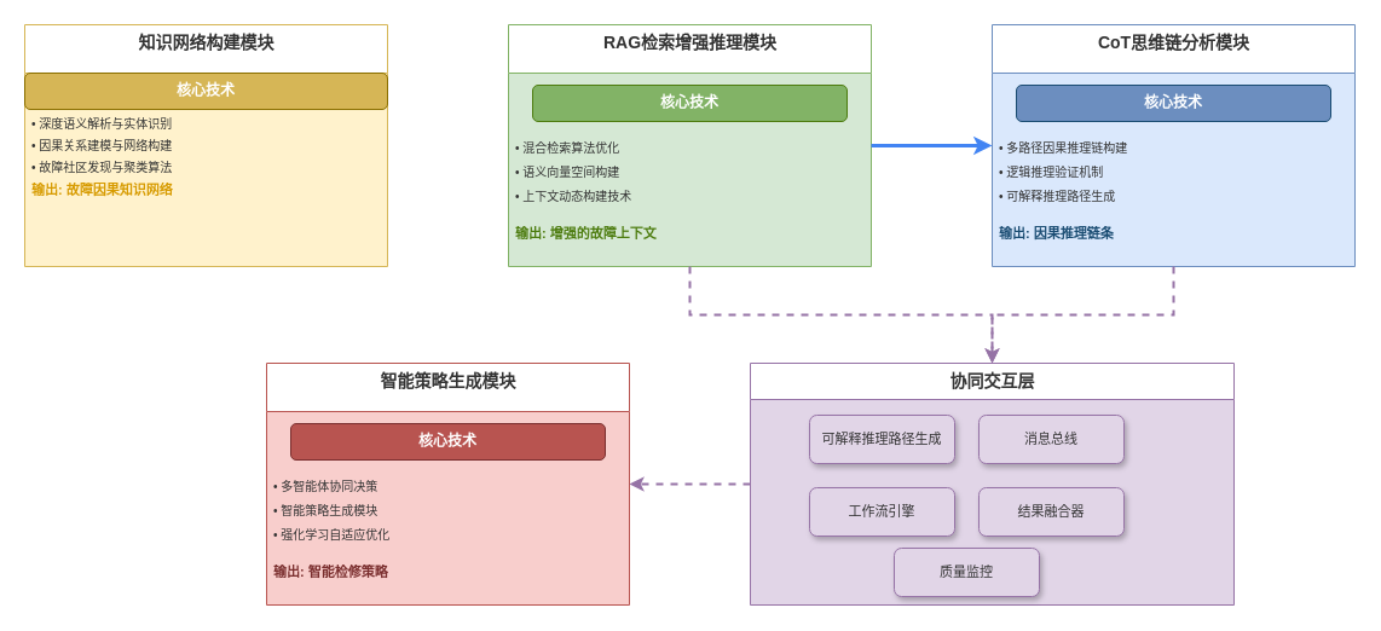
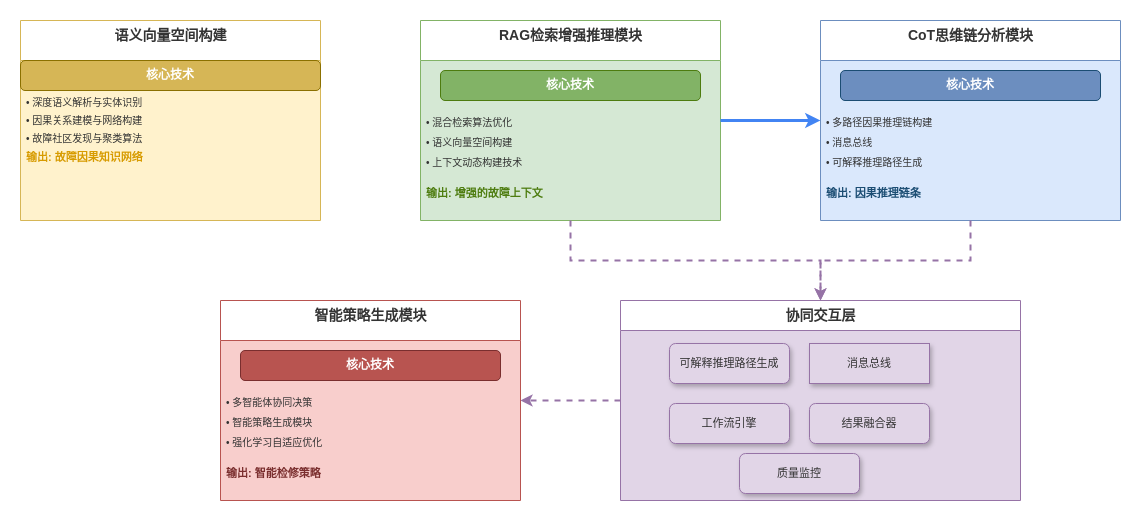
  <mxCell id="0" />
  <mxCell id="1" parent="0" />
- <mxCell id="2" value="知识网络构建模块" style="swimlane;html=1;fontStyle=1;align=center;verticalAlign=top;childLayout=stackLayout;horizontal=1;startSize=40;horizontalStack=0;resizeParent=1;resizeLast=0;collapsible=0;marginBottom=0;swimlaneFillColor=#FFF2CC;strokeColor=#D6B656;fontColor=#333333;fontSize=14;" parent="1" vertex="1"><mxGeometry x="20" y="20" width="300" height="200" as="geometry" /></mxCell>
+ <mxCell id="2" value="语义向量空间构建" style="swimlane;html=1;fontStyle=1;align=center;verticalAlign=top;childLayout=stackLayout;horizontal=1;startSize=40;horizontalStack=0;resizeParent=1;resizeLast=0;collapsible=0;marginBottom=0;swimlaneFillColor=#FFF2CC;strokeColor=#D6B656;fontColor=#333333;fontSize=14;" parent="1" vertex="1"><mxGeometry x="20" y="20" width="300" height="200" as="geometry" /></mxCell>
  <mxCell id="3" value="核心技术" style="rounded=1;whiteSpace=wrap;html=1;fillColor=#D6B656;strokeColor=#8B7000;fontColor=white;fontSize=12;fontStyle=1;" parent="2" vertex="1"><mxGeometry y="40" width="300" height="30" as="geometry" /></mxCell>
  <mxCell id="4" value="• 深度语义解析与实体识别" style="text;html=1;strokeColor=none;fillColor=none;spacingLeft=4;spacingRight=4;whiteSpace=wrap;overflow=hidden;rotatable=0;fontSize=10;fontColor=#333333;" parent="2" vertex="1"><mxGeometry y="70" width="300" height="18" as="geometry" /></mxCell>
  <mxCell id="5" value="• 因果关系建模与网络构建" style="text;html=1;strokeColor=none;fillColor=none;spacingLeft=4;spacingRight=4;whiteSpace=wrap;overflow=hidden;rotatable=0;fontSize=10;fontColor=#333333;" parent="2" vertex="1"><mxGeometry y="88" width="300" height="18" as="geometry" /></mxCell>
  <mxCell id="6" value="• 故障社区发现与聚类算法" style="text;html=1;strokeColor=none;fillColor=none;spacingLeft=4;spacingRight=4;whiteSpace=wrap;overflow=hidden;rotatable=0;fontSize=10;fontColor=#333333;" parent="2" vertex="1"><mxGeometry y="106" width="300" height="18" as="geometry" /></mxCell>
  <mxCell id="7" value="输出: 故障因果知识网络" style="text;html=1;strokeColor=none;fillColor=none;spacingLeft=4;spacingRight=4;whiteSpace=wrap;overflow=hidden;rotatable=0;fontSize=11;fontColor=#D79B00;fontStyle=1;" parent="2" vertex="1"><mxGeometry y="124" width="300" height="25" as="geometry" /></mxCell>
  <mxCell id="8" value="RAG检索增强推理模块" style="swimlane;html=1;fontStyle=1;align=center;verticalAlign=top;childLayout=stackLayout;horizontal=1;startSize=40;horizontalStack=0;resizeParent=1;resizeLast=0;collapsible=0;marginBottom=0;swimlaneFillColor=#D5E8D4;strokeColor=#82B366;fontColor=#333333;fontSize=14;" parent="1" vertex="1"><mxGeometry x="420" y="20" width="300" height="200" as="geometry" /></mxCell>
  <mxCell id="9" value="核心技术" style="rounded=1;whiteSpace=wrap;html=1;fillColor=#82B366;strokeColor=#4D7C0F;fontColor=white;fontSize=12;fontStyle=1;" parent="8" vertex="1"><mxGeometry x="20" y="50" width="260" height="30" as="geometry" /></mxCell>
  <mxCell id="10" value="• 混合检索算法优化" style="text;html=1;strokeColor=none;fillColor=none;spacingLeft=4;spacingRight=4;whiteSpace=wrap;overflow=hidden;rotatable=0;fontSize=10;fontColor=#333333;" parent="8" vertex="1"><mxGeometry y="90" width="300" height="18" as="geometry" /></mxCell>
  <mxCell id="11" value="• 语义向量空间构建" style="text;html=1;strokeColor=none;fillColor=none;spacingLeft=4;spacingRight=4;whiteSpace=wrap;overflow=hidden;rotatable=0;fontSize=10;fontColor=#333333;" parent="8" vertex="1"><mxGeometry y="110" width="300" height="18" as="geometry" /></mxCell>
  <mxCell id="12" value="• 上下文动态构建技术" style="text;html=1;strokeColor=none;fillColor=none;spacingLeft=4;spacingRight=4;whiteSpace=wrap;overflow=hidden;rotatable=0;fontSize=10;fontColor=#333333;" parent="8" vertex="1"><mxGeometry y="130" width="300" height="18" as="geometry" /></mxCell>
  <mxCell id="13" value="输出: 增强的故障上下文" style="text;html=1;strokeColor=none;fillColor=none;spacingLeft=4;spacingRight=4;whiteSpace=wrap;overflow=hidden;rotatable=0;fontSize=11;fontColor=#4D7C0F;fontStyle=1;" parent="8" vertex="1"><mxGeometry y="160" width="300" height="25" as="geometry" /></mxCell>
  <mxCell id="14" value="CoT思维链分析模块" style="swimlane;html=1;fontStyle=1;align=center;verticalAlign=top;childLayout=stackLayout;horizontal=1;startSize=40;horizontalStack=0;resizeParent=1;resizeLast=0;collapsible=0;marginBottom=0;swimlaneFillColor=#DAE8FC;strokeColor=#6C8EBF;fontColor=#333333;fontSize=14;" parent="1" vertex="1"><mxGeometry x="820" y="20" width="300" height="200" as="geometry" /></mxCell>
  <mxCell id="15" value="核心技术" style="rounded=1;whiteSpace=wrap;html=1;fillColor=#6C8EBF;strokeColor=#1B4D73;fontColor=white;fontSize=12;fontStyle=1;" parent="14" vertex="1"><mxGeometry x="20" y="50" width="260" height="30" as="geometry" /></mxCell>
  <mxCell id="16" value="• 多路径因果推理链构建" style="text;html=1;strokeColor=none;fillColor=none;spacingLeft=4;spacingRight=4;whiteSpace=wrap;overflow=hidden;rotatable=0;fontSize=10;fontColor=#333333;" parent="14" vertex="1"><mxGeometry y="90" width="300" height="18" as="geometry" /></mxCell>
- <mxCell id="17" value="• 逻辑推理验证机制" style="text;html=1;strokeColor=none;fillColor=none;spacingLeft=4;spacingRight=4;whiteSpace=wrap;overflow=hidden;rotatable=0;fontSize=10;fontColor=#333333;" parent="14" vertex="1"><mxGeometry y="110" width="300" height="18" as="geometry" /></mxCell>
+ <mxCell id="17" value="• 消息总线" style="text;html=1;strokeColor=none;fillColor=none;spacingLeft=4;spacingRight=4;whiteSpace=wrap;overflow=hidden;rotatable=0;fontSize=10;fontColor=#333333;" parent="14" vertex="1"><mxGeometry y="110" width="300" height="18" as="geometry" /></mxCell>
  <mxCell id="18" value="• 可解释推理路径生成" style="text;html=1;strokeColor=none;fillColor=none;spacingLeft=4;spacingRight=4;whiteSpace=wrap;overflow=hidden;rotatable=0;fontSize=10;fontColor=#333333;" parent="14" vertex="1"><mxGeometry y="130" width="300" height="18" as="geometry" /></mxCell>
  <mxCell id="19" value="输出: 因果推理链条" style="text;html=1;strokeColor=none;fillColor=none;spacingLeft=4;spacingRight=4;whiteSpace=wrap;overflow=hidden;rotatable=0;fontSize=11;fontColor=#1B4D73;fontStyle=1;" parent="14" vertex="1"><mxGeometry y="160" width="300" height="25" as="geometry" /></mxCell>
  <mxCell id="20" value="智能策略生成模块" style="swimlane;html=1;fontStyle=1;align=center;verticalAlign=top;childLayout=stackLayout;horizontal=1;startSize=40;horizontalStack=0;resizeParent=1;resizeLast=0;collapsible=0;marginBottom=0;swimlaneFillColor=#F8CECC;strokeColor=#B85450;fontColor=#333333;fontSize=14;" parent="1" vertex="1"><mxGeometry x="220" y="300" width="300" height="200" as="geometry" /></mxCell>
  <mxCell id="21" value="核心技术" style="rounded=1;whiteSpace=wrap;html=1;fillColor=#B85450;strokeColor=#7A2E2E;fontColor=white;fontSize=12;fontStyle=1;" parent="20" vertex="1"><mxGeometry x="20" y="50" width="260" height="30" as="geometry" /></mxCell>
  <mxCell id="22" value="• 多智能体协同决策" style="text;html=1;strokeColor=none;fillColor=none;spacingLeft=4;spacingRight=4;whiteSpace=wrap;overflow=hidden;rotatable=0;fontSize=10;fontColor=#333333;" parent="20" vertex="1"><mxGeometry y="90" width="300" height="18" as="geometry" /></mxCell>
  <mxCell id="23" value="• 智能策略生成模块" style="text;html=1;strokeColor=none;fillColor=none;spacingLeft=4;spacingRight=4;whiteSpace=wrap;overflow=hidden;rotatable=0;fontSize=10;fontColor=#333333;" parent="20" vertex="1"><mxGeometry y="110" width="300" height="18" as="geometry" /></mxCell>
  <mxCell id="24" value="• 强化学习自适应优化" style="text;html=1;strokeColor=none;fillColor=none;spacingLeft=4;spacingRight=4;whiteSpace=wrap;overflow=hidden;rotatable=0;fontSize=10;fontColor=#333333;" parent="20" vertex="1"><mxGeometry y="130" width="300" height="18" as="geometry" /></mxCell>
  <mxCell id="25" value="输出: 智能检修策略" style="text;html=1;strokeColor=none;fillColor=none;spacingLeft=4;spacingRight=4;whiteSpace=wrap;overflow=hidden;rotatable=0;fontSize=11;fontColor=#7A2E2E;fontStyle=1;" parent="20" vertex="1"><mxGeometry y="160" width="300" height="25" as="geometry" /></mxCell>
  <mxCell id="26" value="协同交互层" style="swimlane;html=1;fontStyle=1;align=center;verticalAlign=top;childLayout=stackLayout;horizontal=1;startSize=30;horizontalStack=0;resizeParent=1;resizeLast=0;collapsible=0;marginBottom=0;swimlaneFillColor=#E1D5E7;strokeColor=#9673A6;fontColor=#333333;fontSize=14;" parent="1" vertex="1"><mxGeometry x="620" y="300" width="400" height="200" as="geometry" /></mxCell>
  <mxCell id="27" value="" style="html=1;fillColor=none;strokeColor=none;" parent="26" vertex="1"><mxGeometry y="30" width="400" height="170" as="geometry" /></mxCell>
  <mxCell id="28" value="可解释推理路径生成" style="rounded=1;whiteSpace=wrap;html=1;fillColor=#E1D5E7;strokeColor=#9673A6;fontColor=#333333;fontSize=11;shadow=1;" parent="27" vertex="1"><mxGeometry x="49" y="13" width="120" height="40" as="geometry" /></mxCell>
- <mxCell id="29" value="消息总线" style="rounded=1;whiteSpace=wrap;html=1;fillColor=#E1D5E7;strokeColor=#9673A6;fontColor=#333333;fontSize=11;shadow=1;" parent="27" vertex="1"><mxGeometry x="189" y="13" width="120" height="40" as="geometry" /></mxCell>
+ <mxCell id="29" value="消息总线" style="whiteSpace=wrap;html=1;fillColor=#E1D5E7;strokeColor=#9673A6;fontColor=#333333;fontSize=11;shadow=1;rounded=0;" parent="27" vertex="1"><mxGeometry x="189" y="13" width="120" height="40" as="geometry" /></mxCell>
  <mxCell id="30" value="工作流引擎" style="rounded=1;whiteSpace=wrap;html=1;fillColor=#E1D5E7;strokeColor=#9673A6;fontColor=#333333;fontSize=11;shadow=1;" parent="27" vertex="1"><mxGeometry x="49" y="73" width="120" height="40" as="geometry" /></mxCell>
  <mxCell id="31" value="结果融合器" style="rounded=1;whiteSpace=wrap;html=1;fillColor=#E1D5E7;strokeColor=#9673A6;fontColor=#333333;fontSize=11;shadow=1;" parent="27" vertex="1"><mxGeometry x="189" y="73" width="120" height="40" as="geometry" /></mxCell>
  <mxCell id="32" value="质量监控" style="rounded=1;whiteSpace=wrap;html=1;fillColor=#E1D5E7;strokeColor=#9673A6;fontColor=#333333;fontSize=11;shadow=1;" parent="27" vertex="1"><mxGeometry x="119" y="123" width="120" height="40" as="geometry" /></mxCell>
  <mxCell id="33" style="edgeStyle=orthogonalEdgeStyle;rounded=0;orthogonalLoop=1;jettySize=auto;html=1;strokeColor=#4284F3;strokeWidth=3;endArrow=classic;" parent="1" source="8" target="14" edge="1"><mxGeometry relative="1" as="geometry"><mxPoint x="720" y="120" as="sourcePoint" /><mxPoint x="820" y="120" as="targetPoint" /></mxGeometry></mxCell>
  <mxCell id="34" style="edgeStyle=orthogonalEdgeStyle;rounded=0;orthogonalLoop=1;jettySize=auto;html=1;strokeColor=#9673A6;strokeWidth=2;endArrow=classic;dashed=1;" parent="1" source="8" target="26" edge="1"><mxGeometry relative="1" as="geometry" /></mxCell>
  <mxCell id="35" style="edgeStyle=orthogonalEdgeStyle;rounded=0;orthogonalLoop=1;jettySize=auto;html=1;strokeColor=#9673A6;strokeWidth=2;endArrow=classic;dashed=1;" parent="1" source="14" target="26" edge="1"><mxGeometry relative="1" as="geometry" /></mxCell>
  <mxCell id="36" style="edgeStyle=orthogonalEdgeStyle;rounded=0;orthogonalLoop=1;jettySize=auto;html=1;strokeColor=#9673A6;strokeWidth=2;endArrow=classic;dashed=1;" parent="1" source="26" target="20" edge="1"><mxGeometry relative="1" as="geometry" /></mxCell>
